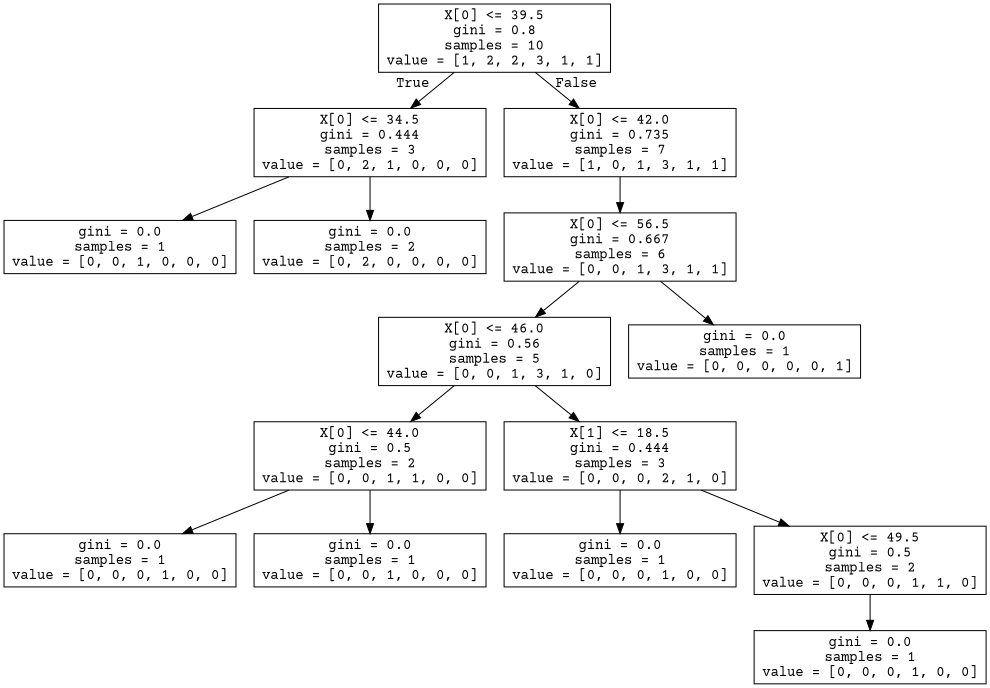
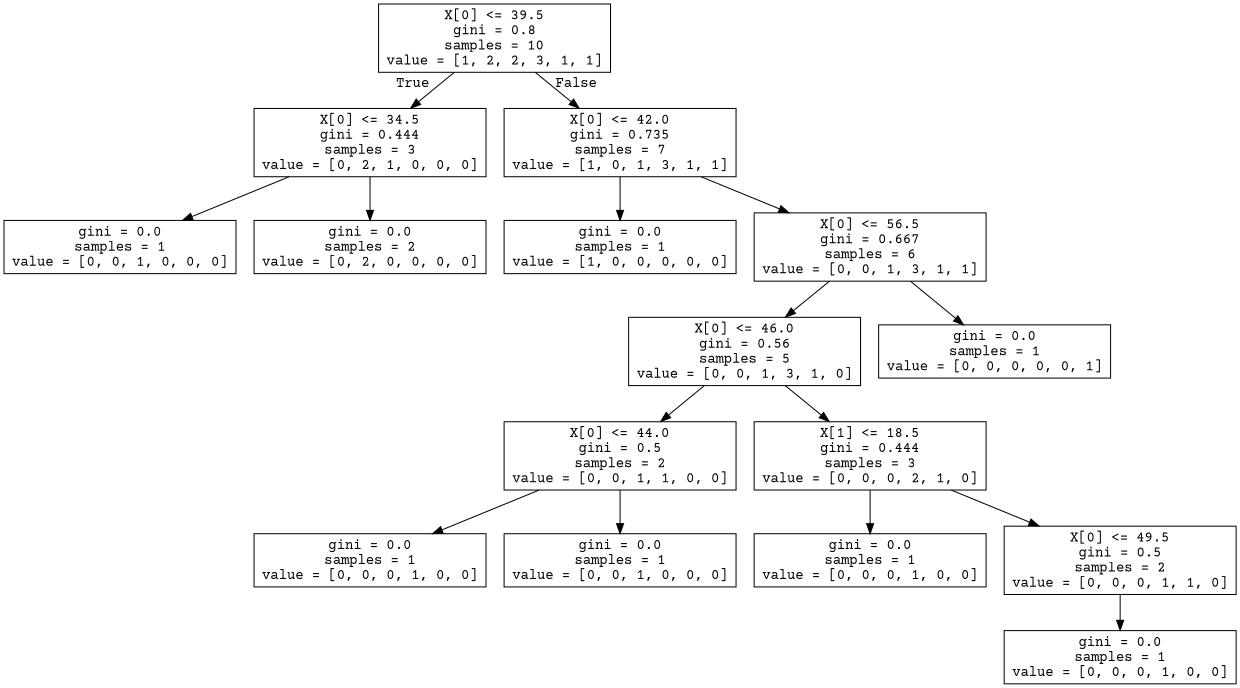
  digraph {
    fontname="Courier Prime"
    node [fontname="Courier Prime" shape=box]
    edge [fontname="Courier Prime"]
    n1 [label="X[0] <= 39.5\ngini = 0.8\nsamples = 10\nvalue = [1, 2, 2, 3, 1, 1]"]
    n2 [label="X[0] <= 34.5\ngini = 0.444\nsamples = 3\nvalue = [0, 2, 1, 0, 0, 0]"]
    n3 [label="X[0] <= 42.0\ngini = 0.735\nsamples = 7\nvalue = [1, 0, 1, 3, 1, 1]"]
    n4 [label="gini = 0.0\nsamples = 1\nvalue = [0, 0, 1, 0, 0, 0]"]
    n5 [label="gini = 0.0\nsamples = 2\nvalue = [0, 2, 0, 0, 0, 0]"]
+   n6 [label="gini = 0.0\nsamples = 1\nvalue = [1, 0, 0, 0, 0, 0]"]
    n7 [label="X[0] <= 56.5\ngini = 0.667\nsamples = 6\nvalue = [0, 0, 1, 3, 1, 1]"]
    n8 [label="X[0] <= 46.0\ngini = 0.56\nsamples = 5\nvalue = [0, 0, 1, 3, 1, 0]"]
    n9 [label="gini = 0.0\nsamples = 1\nvalue = [0, 0, 0, 0, 0, 1]"]
    n10 [label="X[0] <= 44.0\ngini = 0.5\nsamples = 2\nvalue = [0, 0, 1, 1, 0, 0]"]
    n11 [label="X[1] <= 18.5\ngini = 0.444\nsamples = 3\nvalue = [0, 0, 0, 2, 1, 0]"]
    n12 [label="gini = 0.0\nsamples = 1\nvalue = [0, 0, 0, 1, 0, 0]"]
    n13 [label="gini = 0.0\nsamples = 1\nvalue = [0, 0, 1, 0, 0, 0]"]
    n14 [label="gini = 0.0\nsamples = 1\nvalue = [0, 0, 0, 1, 0, 0]"]
    n15 [label="X[0] <= 49.5\ngini = 0.5\nsamples = 2\nvalue = [0, 0, 0, 1, 1, 0]"]
    n16 [label="gini = 0.0\nsamples = 1\nvalue = [0, 0, 0, 1, 0, 0]"]
    n1 -> n2 [headlabel=True labelangle=45 labeldistance=2.5]
    n1 -> n3 [headlabel=False labelangle=-45 labeldistance=2.5]
    n2 -> n4
    n2 -> n5
+   n3 -> n6
    n3 -> n7
    n7 -> n8
    n7 -> n9
    n8 -> n10
    n8 -> n11
    n10 -> n12
    n10 -> n13
    n11 -> n14
    n11 -> n15
    n15 -> n16
  }
